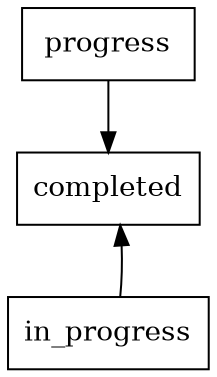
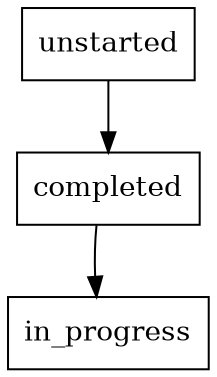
  digraph {
    rankdir=TB
    node [shape=box]
-   unstarted [label=progress]
+   unstarted
    completed
    in_progress
    unstarted -> completed
-   in_progress -> completed
+   completed -> in_progress
  }
